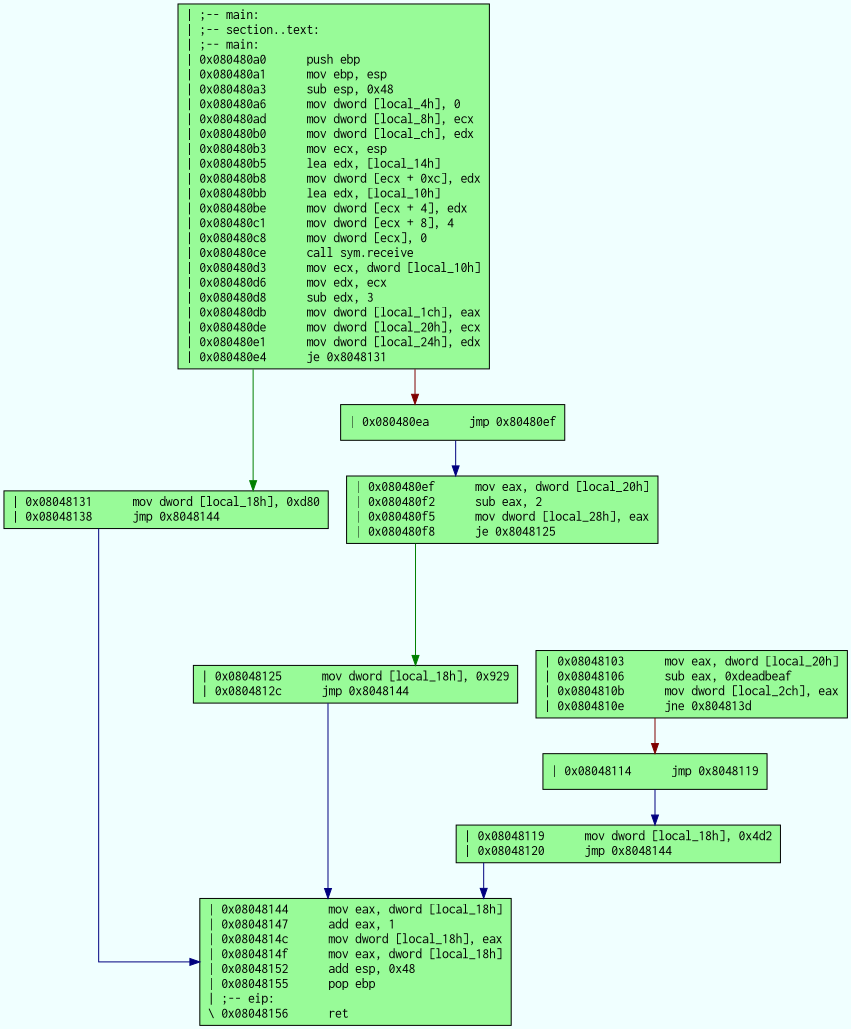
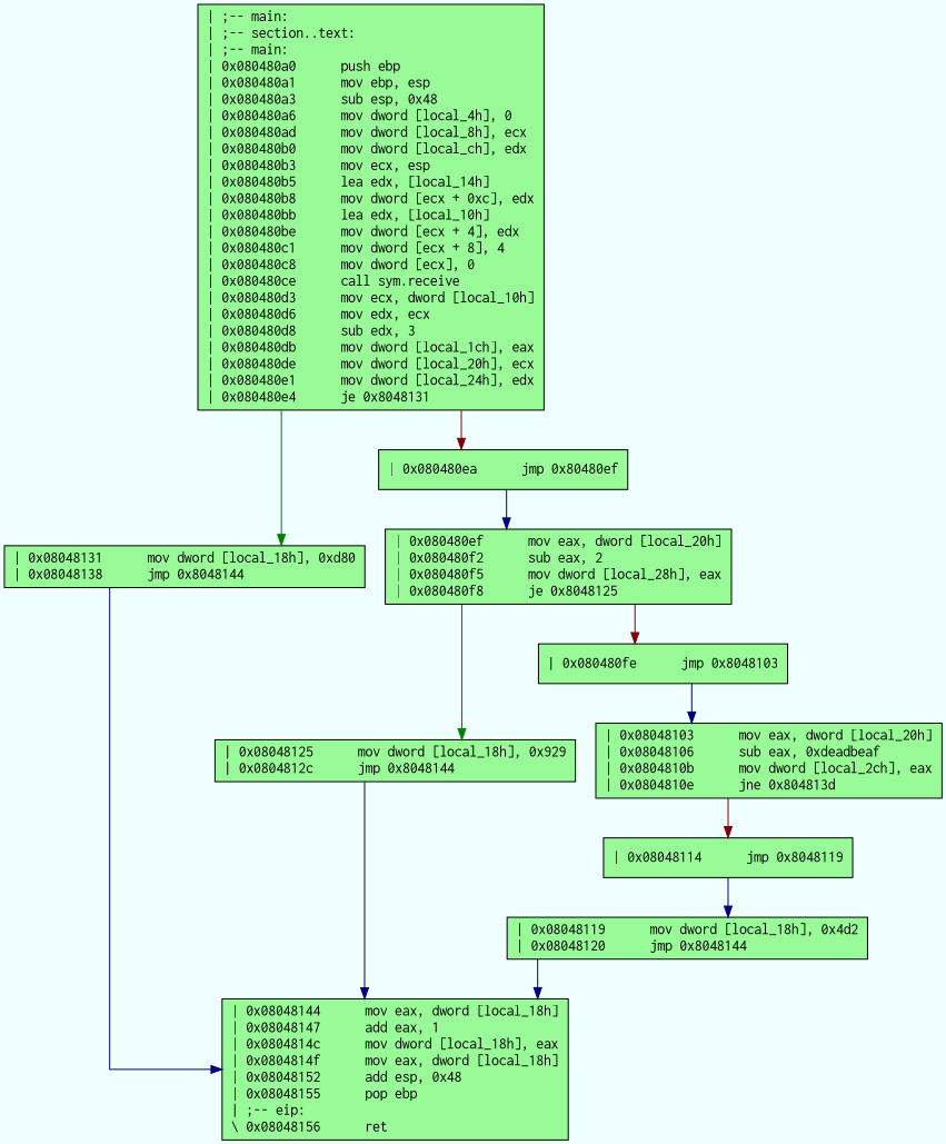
  digraph {
    bgcolor=azure
    fontname=Courier
    fontsize=8
    splines=ortho
    node [color=black fillcolor=palegreen fontname=Courier shape=box style=filled]
    edge [arrowhead=normal color="#00007f"]
    n1 [label="| ;-- main:\l| ;-- section..text:\l| ;-- main:\l| 0x080480a0      push ebp\l| 0x080480a1      mov ebp, esp\l| 0x080480a3      sub esp, 0x48\l| 0x080480a6      mov dword [local_4h], 0\l| 0x080480ad      mov dword [local_8h], ecx\l| 0x080480b0      mov dword [local_ch], edx\l| 0x080480b3      mov ecx, esp\l| 0x080480b5      lea edx, [local_14h]\l| 0x080480b8      mov dword [ecx + 0xc], edx\l| 0x080480bb      lea edx, [local_10h]\l| 0x080480be      mov dword [ecx + 4], edx\l| 0x080480c1      mov dword [ecx + 8], 4\l| 0x080480c8      mov dword [ecx], 0\l| 0x080480ce      call sym.receive\l| 0x080480d3      mov ecx, dword [local_10h]\l| 0x080480d6      mov edx, ecx\l| 0x080480d8      sub edx, 3\l| 0x080480db      mov dword [local_1ch], eax\l| 0x080480de      mov dword [local_20h], ecx\l| 0x080480e1      mov dword [local_24h], edx\l| 0x080480e4      je 0x8048131\l"]
    n2 [label="| 0x08048131      mov dword [local_18h], 0xd80\l| 0x08048138      jmp 0x8048144\l"]
    n3 [label="| 0x080480ea      jmp 0x80480ef\l"]
    n4 [label="| 0x08048144      mov eax, dword [local_18h]\l| 0x08048147      add eax, 1\l| 0x0804814c      mov dword [local_18h], eax\l| 0x0804814f      mov eax, dword [local_18h]\l| 0x08048152      add esp, 0x48\l| 0x08048155      pop ebp\l| ;-- eip:\l\\ 0x08048156      ret\l"]
    n5 [label="| 0x080480ef      mov eax, dword [local_20h]\l| 0x080480f2      sub eax, 2\l| 0x080480f5      mov dword [local_28h], eax\l| 0x080480f8      je 0x8048125\l"]
    n6 [label="| 0x08048125      mov dword [local_18h], 0x929\l| 0x0804812c      jmp 0x8048144\l"]
+   n7 [label="| 0x080480fe      jmp 0x8048103\l"]
    n8 [label="| 0x08048103      mov eax, dword [local_20h]\l| 0x08048106      sub eax, 0xdeadbeaf\l| 0x0804810b      mov dword [local_2ch], eax\l| 0x0804810e      jne 0x804813d\l"]
    n9 [label="| 0x08048114      jmp 0x8048119\l"]
    n10 [label="| 0x08048119      mov dword [local_18h], 0x4d2\l| 0x08048120      jmp 0x8048144\l"]
    n1 -> n2 [color="#007f00"]
    n1 -> n3 [color="#7f0000"]
    n2 -> n4
    n3 -> n5
    n5 -> n6 [color="#007f00"]
+   n5 -> n7 [color="#7f0000"]
    n6 -> n4
+   n7 -> n8
    n8 -> n9 [color="#7f0000"]
    n9 -> n10
    n10 -> n4
  }
